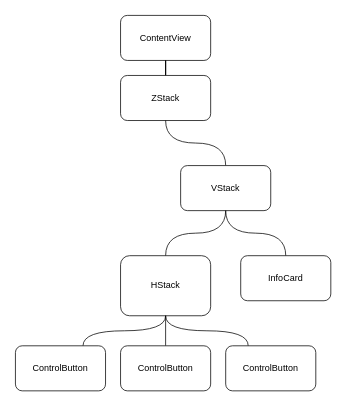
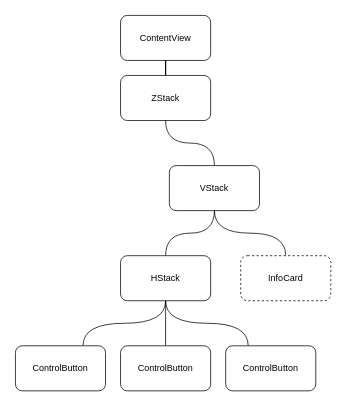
  <mxCell id="0" />
  <mxCell id="1" parent="0" />
  <mxCell id="2" value="ContentView" style="rounded=1;whiteSpace=wrap;html=1;" vertex="1" parent="1"><mxGeometry x="160" y="20" width="120" height="60" as="geometry" /></mxCell>
  <mxCell id="3" value="" style="edgeStyle=orthogonalEdgeStyle;rounded=0;orthogonalLoop=1;jettySize=auto;html=1;endArrow=none;startFill=0;" edge="1" parent="1" source="4" target="2"><mxGeometry relative="1" as="geometry" /></mxCell>
  <mxCell id="4" value="ZStack" style="rounded=1;whiteSpace=wrap;html=1;" vertex="1" parent="1"><mxGeometry x="160" y="100" width="120" height="60" as="geometry" /></mxCell>
  <mxCell id="5" style="edgeStyle=orthogonalEdgeStyle;rounded=0;orthogonalLoop=1;jettySize=auto;html=1;entryX=0.5;entryY=1;entryDx=0;entryDy=0;curved=1;endArrow=none;startFill=0;" edge="1" parent="1" source="6" target="4"><mxGeometry relative="1" as="geometry" /></mxCell>
- <mxCell id="6" value="VStack" style="rounded=1;whiteSpace=wrap;html=1;" vertex="1" parent="1"><mxGeometry x="240" y="220" width="120" height="60" as="geometry" /></mxCell>
+ <mxCell id="6" value="VStack" style="rounded=1;whiteSpace=wrap;html=1;" vertex="1" parent="1"><mxGeometry x="225" y="220" width="120" height="60" as="geometry" /></mxCell>
  <mxCell id="7" style="edgeStyle=orthogonalEdgeStyle;rounded=0;orthogonalLoop=1;jettySize=auto;html=1;entryX=0.5;entryY=1;entryDx=0;entryDy=0;exitX=0.5;exitY=0;exitDx=0;exitDy=0;endArrow=none;startFill=0;curved=1;" edge="1" parent="1" source="8" target="6"><mxGeometry relative="1" as="geometry" /></mxCell>
- <mxCell id="8" value="InfoCard" style="rounded=1;whiteSpace=wrap;html=1;" vertex="1" parent="1"><mxGeometry x="320" y="340" width="120" height="60" as="geometry" /></mxCell>
+ <mxCell id="8" value="InfoCard" style="rounded=1;whiteSpace=wrap;html=1;dashed=1;" vertex="1" parent="1"><mxGeometry x="320" y="340" width="120" height="60" as="geometry" /></mxCell>
  <mxCell id="9" style="edgeStyle=orthogonalEdgeStyle;rounded=0;orthogonalLoop=1;jettySize=auto;html=1;exitX=0.5;exitY=0;exitDx=0;exitDy=0;entryX=0.5;entryY=1;entryDx=0;entryDy=0;endArrow=none;startFill=0;curved=1;" edge="1" parent="1" source="10" target="6"><mxGeometry relative="1" as="geometry" /></mxCell>
- <mxCell id="10" value="HStack" style="rounded=1;whiteSpace=wrap;html=1;" vertex="1" parent="1"><mxGeometry x="160" y="340" width="120" height="80" as="geometry" /></mxCell>
+ <mxCell id="10" value="HStack" style="rounded=1;whiteSpace=wrap;html=1;" vertex="1" parent="1"><mxGeometry x="160" y="340" width="120" height="60" as="geometry" /></mxCell>
  <mxCell id="11" style="edgeStyle=orthogonalEdgeStyle;rounded=0;orthogonalLoop=1;jettySize=auto;html=1;exitX=0.75;exitY=0;exitDx=0;exitDy=0;entryX=0.5;entryY=1;entryDx=0;entryDy=0;endArrow=none;startFill=0;curved=1;" edge="1" parent="1" source="12" target="10"><mxGeometry relative="1" as="geometry" /></mxCell>
  <mxCell id="12" value="ControlButton" style="rounded=1;whiteSpace=wrap;html=1;" vertex="1" parent="1"><mxGeometry x="20" y="460" width="120" height="60" as="geometry" /></mxCell>
  <mxCell id="13" value="" style="edgeStyle=orthogonalEdgeStyle;rounded=0;orthogonalLoop=1;jettySize=auto;html=1;endArrow=none;startFill=0;" edge="1" parent="1" source="14" target="10"><mxGeometry relative="1" as="geometry" /></mxCell>
  <mxCell id="14" value="ControlButton" style="rounded=1;whiteSpace=wrap;html=1;" vertex="1" parent="1"><mxGeometry x="160" y="460" width="120" height="60" as="geometry" /></mxCell>
  <mxCell id="15" style="edgeStyle=orthogonalEdgeStyle;rounded=0;orthogonalLoop=1;jettySize=auto;html=1;exitX=0.25;exitY=0;exitDx=0;exitDy=0;endArrow=none;startFill=0;curved=1;entryX=0.5;entryY=1;entryDx=0;entryDy=0;" edge="1" parent="1" source="16" target="10"><mxGeometry relative="1" as="geometry"><mxPoint x="240" y="410" as="targetPoint" /></mxGeometry></mxCell>
  <mxCell id="16" value="ControlButton" style="rounded=1;whiteSpace=wrap;html=1;" vertex="1" parent="1"><mxGeometry x="300" y="460" width="120" height="60" as="geometry" /></mxCell>
